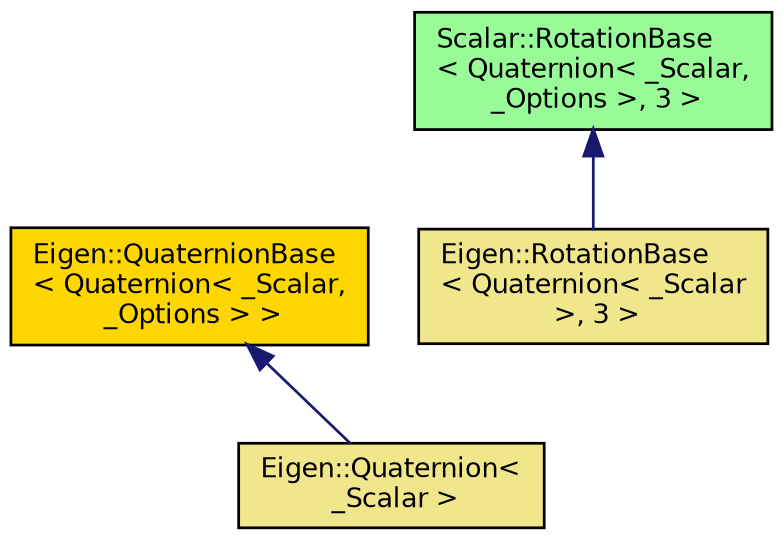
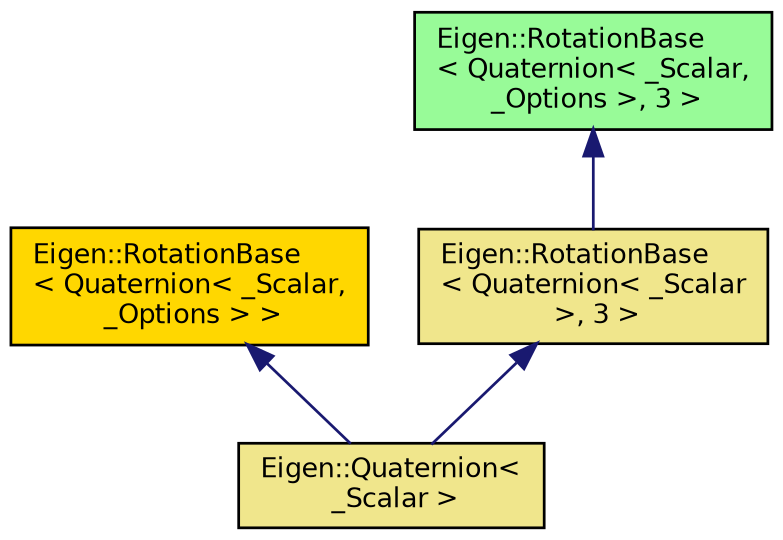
  digraph {
    rankdir=TB
    node [color=black fillcolor=khaki fontname=Helvetica fontsize=10 shape=record style=filled]
    edge [color=midnightblue dir=back fontname=Helvetica fontsize=10 labelfontname=Helvetica labelfontsize=10 style=solid]
    n1 [fontcolor=black height=0.2 label="Eigen::Quaternion\<\l _Scalar \>" width=0.4]
-   n2 [fillcolor=gold height=0.2 label="Eigen::QuaternionBase\l\< Quaternion\< _Scalar,\l _Options \> \>" width=0.4]
-   n3 [fillcolor=palegreen height=0.2 label="Scalar::RotationBase\l\< Quaternion\< _Scalar,\l _Options \>, 3 \>" width=0.4]
+   n2 [fillcolor=gold height=0.2 label="Eigen::RotationBase\l\< Quaternion\< _Scalar,\l _Options \> \>" width=0.4]
+   n3 [fillcolor=palegreen height=0.2 label="Eigen::RotationBase\l\< Quaternion\< _Scalar,\l _Options \>, 3 \>" width=0.4]
    n4 [height=0.2 label="Eigen::RotationBase\l\< Quaternion\< _Scalar\l \>, 3 \>" width=0.4]
    n2 -> n1
    n3 -> n4
+   n4 -> n1
  }
